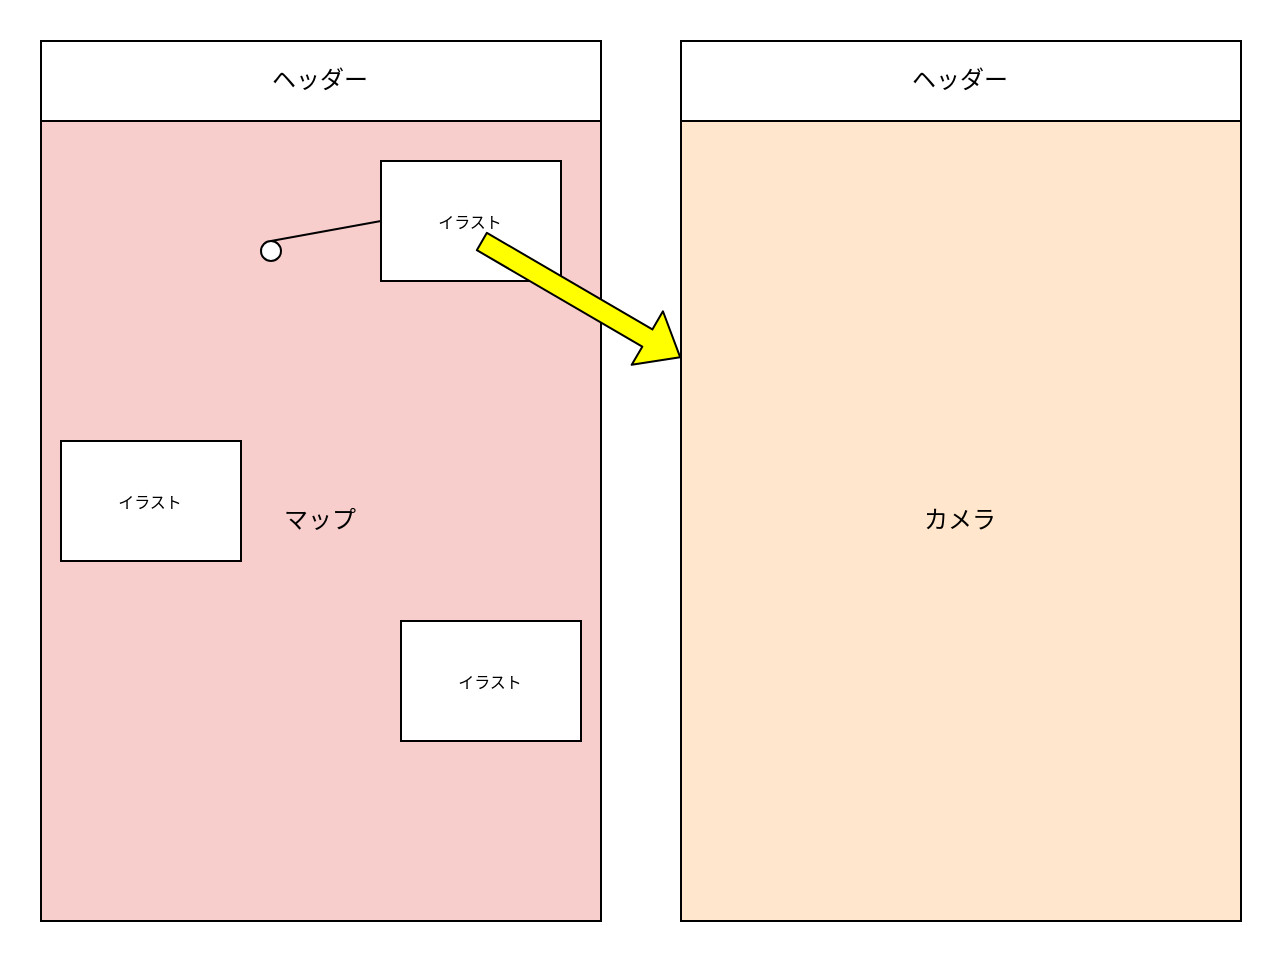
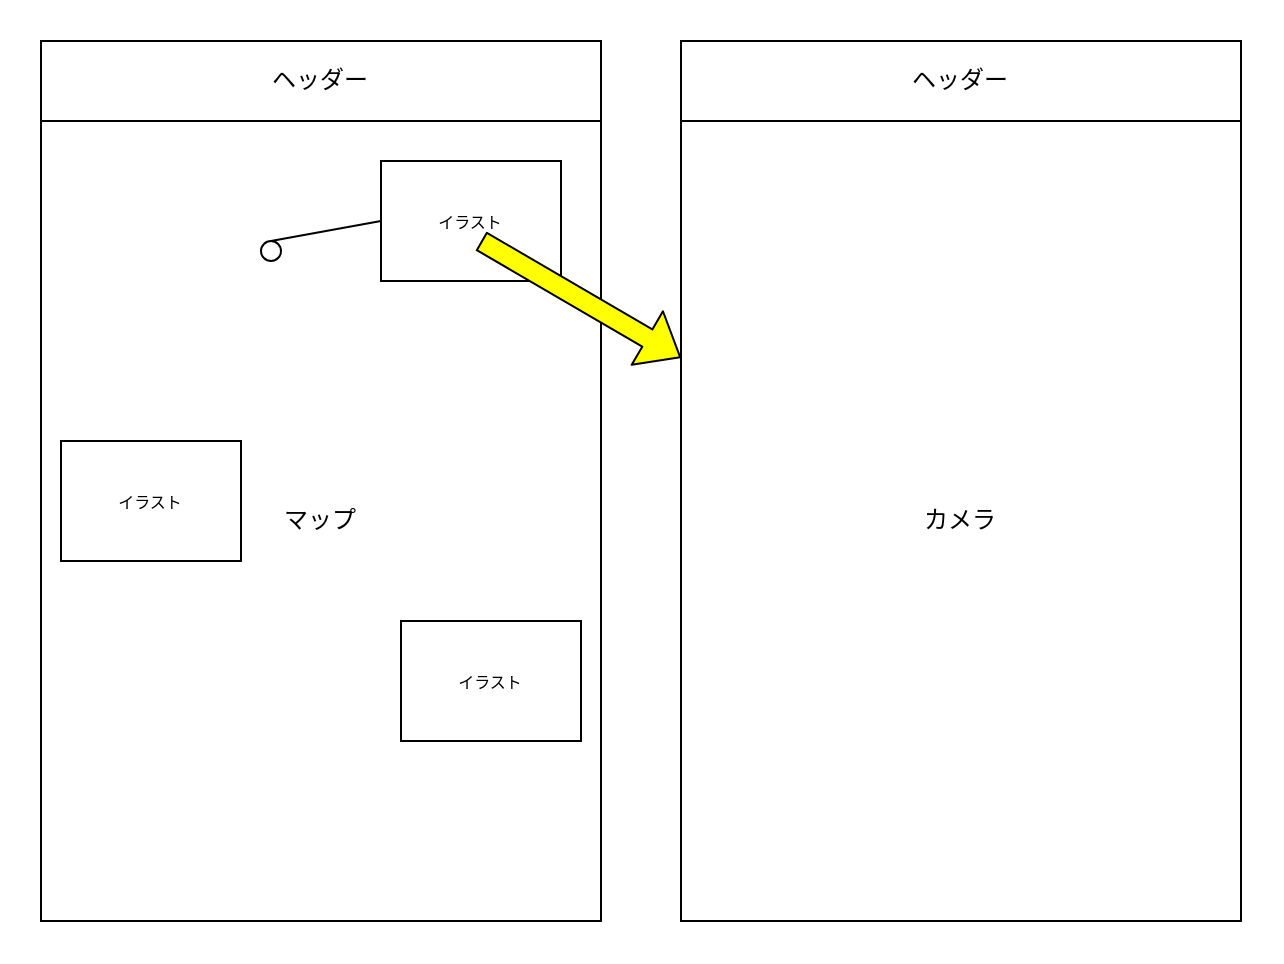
  <mxCell id="0" />
  <mxCell id="1" parent="0" />
  <mxCell id="2" value="" style="rounded=0;whiteSpace=wrap;html=1;" vertex="1" parent="1"><mxGeometry x="20" y="20" width="280" height="440" as="geometry" /></mxCell>
  <mxCell id="3" value="ヘッダー" style="rounded=0;whiteSpace=wrap;html=1;" vertex="1" parent="1"><mxGeometry x="20" y="20" width="280" height="40" as="geometry" /></mxCell>
- <mxCell id="4" value="マップ" style="rounded=0;whiteSpace=wrap;html=1;fillColor=#f8cecc;" vertex="1" parent="1"><mxGeometry x="20" y="60" width="280" height="400" as="geometry" /></mxCell>
+ <mxCell id="4" value="マップ" style="rounded=0;whiteSpace=wrap;html=1;" vertex="1" parent="1"><mxGeometry x="20" y="60" width="280" height="400" as="geometry" /></mxCell>
  <mxCell id="5" value="&lt;font face=&quot;monospace&quot;&gt;&lt;span style=&quot;font-size: 8px&quot;&gt;イラスト&lt;br&gt;&lt;/span&gt;&lt;/font&gt;" style="rounded=0;whiteSpace=wrap;html=1;" vertex="1" parent="1"><mxGeometry x="190" y="80" width="90" height="60" as="geometry" /></mxCell>
  <mxCell id="6" value="" style="ellipse;whiteSpace=wrap;html=1;aspect=fixed;" vertex="1" parent="1"><mxGeometry x="130" y="120" width="10" height="10" as="geometry" /></mxCell>
  <mxCell id="7" value="" style="endArrow=none;html=1;entryX=0;entryY=0.5;entryDx=0;entryDy=0;exitX=0.5;exitY=0;exitDx=0;exitDy=0;" edge="1" parent="1" source="6" target="5"><mxGeometry width="50" height="50" relative="1" as="geometry"><mxPoint x="330" y="320" as="sourcePoint" /><mxPoint x="380" y="270" as="targetPoint" /></mxGeometry></mxCell>
  <mxCell id="8" value="&lt;font face=&quot;monospace&quot;&gt;&lt;span style=&quot;font-size: 8px&quot;&gt;イラスト&lt;br&gt;&lt;/span&gt;&lt;/font&gt;" style="rounded=0;whiteSpace=wrap;html=1;" vertex="1" parent="1"><mxGeometry x="30" y="220" width="90" height="60" as="geometry" /></mxCell>
  <mxCell id="9" value="&lt;font face=&quot;monospace&quot;&gt;&lt;span style=&quot;font-size: 8px&quot;&gt;イラスト&lt;br&gt;&lt;/span&gt;&lt;/font&gt;" style="rounded=0;whiteSpace=wrap;html=1;" vertex="1" parent="1"><mxGeometry x="200" y="310" width="90" height="60" as="geometry" /></mxCell>
  <mxCell id="10" value="" style="rounded=0;whiteSpace=wrap;html=1;" vertex="1" parent="1"><mxGeometry x="340" y="20" width="280" height="440" as="geometry" /></mxCell>
  <mxCell id="11" value="ヘッダー" style="rounded=0;whiteSpace=wrap;html=1;" vertex="1" parent="1"><mxGeometry x="340" y="20" width="280" height="40" as="geometry" /></mxCell>
- <mxCell id="12" value="カメラ" style="rounded=0;whiteSpace=wrap;html=1;fillColor=#ffe6cc;" vertex="1" parent="1"><mxGeometry x="340" y="60" width="280" height="400" as="geometry" /></mxCell>
+ <mxCell id="12" value="カメラ" style="rounded=0;whiteSpace=wrap;html=1;" vertex="1" parent="1"><mxGeometry x="340" y="60" width="280" height="400" as="geometry" /></mxCell>
  <mxCell id="13" value="" style="shape=flexArrow;endArrow=classic;html=1;fillColor=#FFFF00;" edge="1" parent="1" target="12"><mxGeometry width="50" height="50" relative="1" as="geometry"><mxPoint x="240" y="120" as="sourcePoint" /><mxPoint x="530" y="170" as="targetPoint" /></mxGeometry></mxCell>
